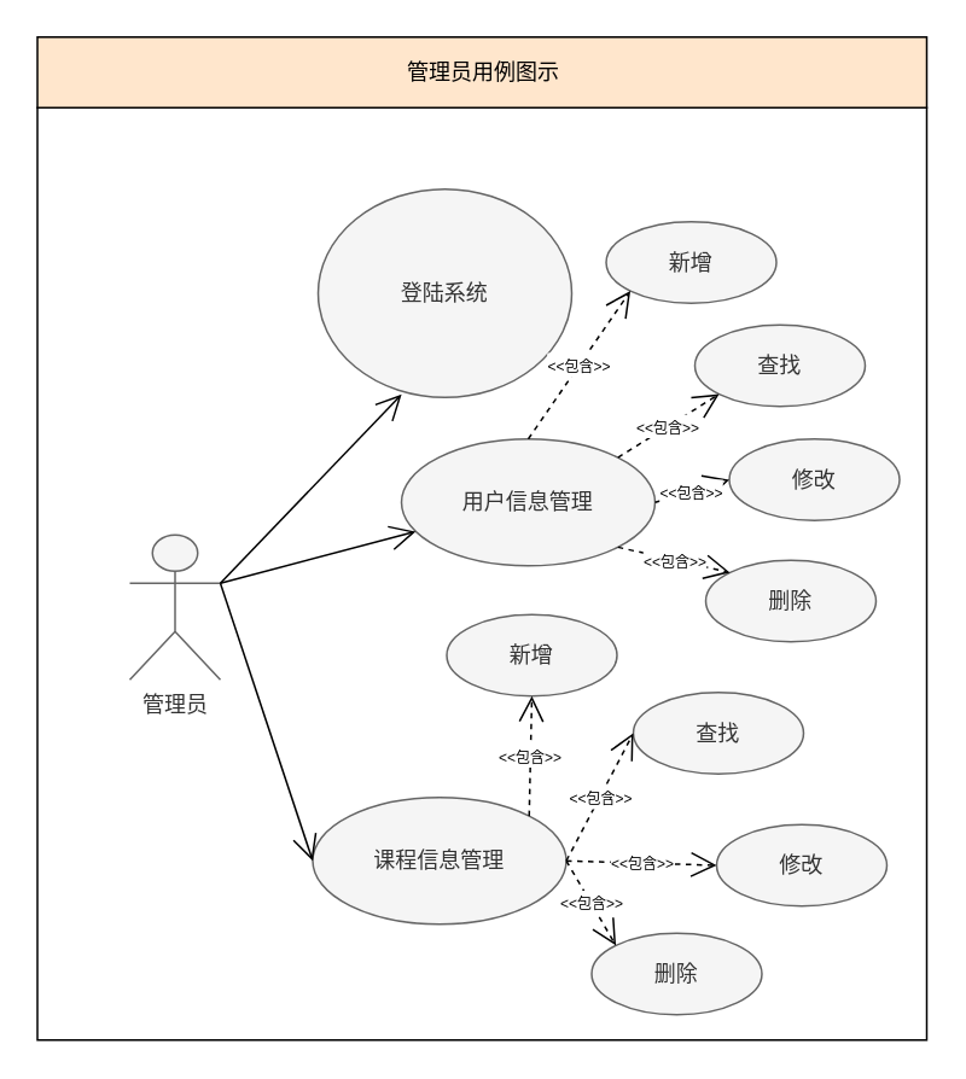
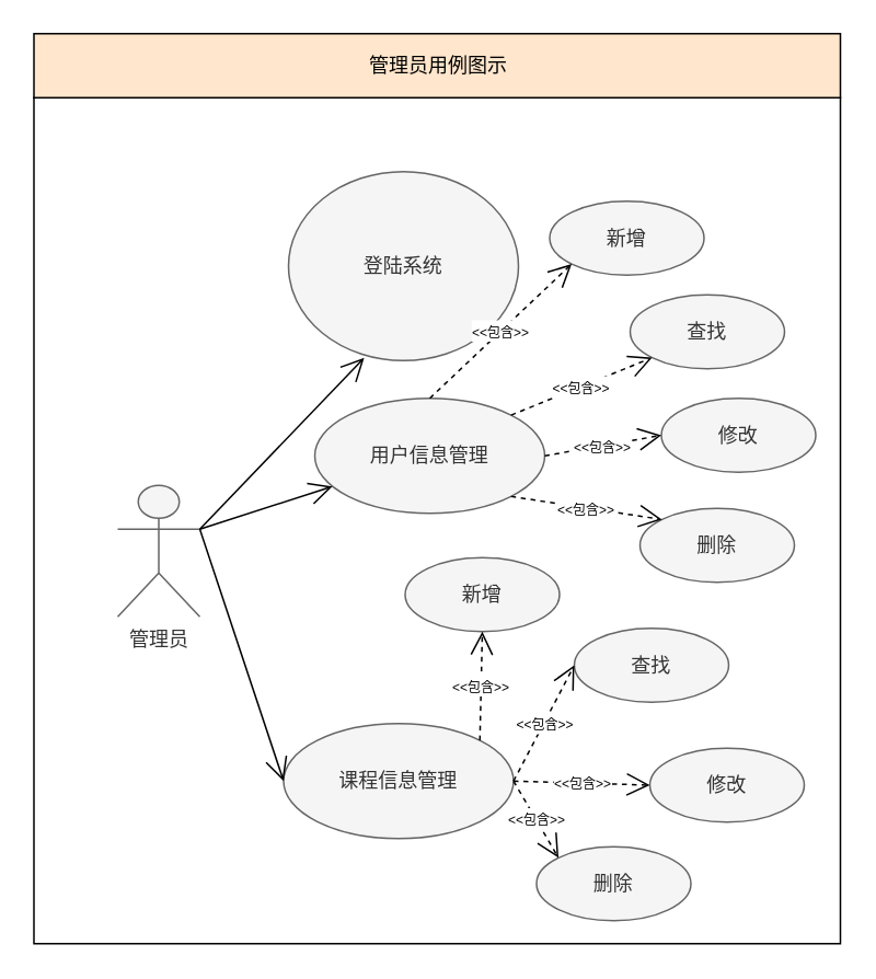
  <mxCell id="0" />
  <mxCell id="1" parent="0" />
  <mxCell id="2" value="" style="html=1;" vertex="1" parent="1"><mxGeometry x="20" y="59" width="491" height="515" as="geometry" /></mxCell>
  <mxCell id="3" value="&lt;div style=&quot;text-align: justify&quot;&gt;&lt;span&gt;管理员用例图示&lt;/span&gt;&lt;/div&gt;" style="html=1;align=center;fillColor=#ffe6cc;" vertex="1" parent="1"><mxGeometry x="20" y="20" width="491" height="39" as="geometry" /></mxCell>
  <mxCell id="4" value="管理员" style="shape=umlActor;verticalLabelPosition=bottom;verticalAlign=top;html=1;fillColor=#f5f5f5;strokeColor=#666666;fontColor=#333333;" parent="1" vertex="1"><mxGeometry x="71" y="295" width="50" height="80" as="geometry" /></mxCell>
  <mxCell id="5" value="登陆系统" style="ellipse;whiteSpace=wrap;html=1;fillColor=#f5f5f5;strokeColor=#666666;fontColor=#333333;" parent="1" vertex="1"><mxGeometry x="175" y="104" width="140" height="115" as="geometry" /></mxCell>
- <mxCell id="6" value="用户信息管理" style="ellipse;whiteSpace=wrap;html=1;fillColor=#f5f5f5;strokeColor=#666666;fontColor=#333333;" vertex="1" parent="1"><mxGeometry x="221" y="242" width="140" height="70" as="geometry" /></mxCell>
+ <mxCell id="6" value="用户信息管理" style="ellipse;whiteSpace=wrap;html=1;fillColor=#f5f5f5;strokeColor=#666666;fontColor=#333333;" vertex="1" parent="1"><mxGeometry x="191" y="242" width="140" height="70" as="geometry" /></mxCell>
  <mxCell id="7" value="课程信息管理" style="ellipse;whiteSpace=wrap;html=1;fillColor=#f5f5f5;strokeColor=#666666;fontColor=#333333;" vertex="1" parent="1"><mxGeometry x="172" y="440" width="140" height="70" as="geometry" /></mxCell>
  <mxCell id="8" value="" style="endArrow=open;endFill=1;endSize=12;html=1;exitX=1;exitY=0.333;exitDx=0;exitDy=0;exitPerimeter=0;entryX=0.329;entryY=0.986;entryDx=0;entryDy=0;entryPerimeter=0;" edge="1" parent="1" source="4" target="5"><mxGeometry width="160" relative="1" as="geometry"><mxPoint x="180" y="250" as="sourcePoint" /><mxPoint x="340" y="250" as="targetPoint" /></mxGeometry></mxCell>
  <mxCell id="9" value="" style="endArrow=open;endFill=1;endSize=12;html=1;exitX=1;exitY=0.333;exitDx=0;exitDy=0;exitPerimeter=0;" edge="1" parent="1" source="4" target="6"><mxGeometry width="160" relative="1" as="geometry"><mxPoint x="180" y="250" as="sourcePoint" /><mxPoint x="340" y="250" as="targetPoint" /></mxGeometry></mxCell>
  <mxCell id="10" value="" style="endArrow=open;endFill=1;endSize=12;html=1;entryX=0;entryY=0.5;entryDx=0;entryDy=0;exitX=1;exitY=0.333;exitDx=0;exitDy=0;exitPerimeter=0;" edge="1" parent="1" source="4" target="7"><mxGeometry width="160" relative="1" as="geometry"><mxPoint x="130" y="285" as="sourcePoint" /><mxPoint x="340" y="250" as="targetPoint" /></mxGeometry></mxCell>
  <mxCell id="11" value="查找" style="ellipse;whiteSpace=wrap;html=1;fillColor=#f5f5f5;strokeColor=#666666;fontColor=#333333;" vertex="1" parent="1"><mxGeometry x="383" y="179" width="94" height="45" as="geometry" /></mxCell>
  <mxCell id="12" value="新增" style="ellipse;whiteSpace=wrap;html=1;fillColor=#f5f5f5;strokeColor=#666666;fontColor=#333333;" vertex="1" parent="1"><mxGeometry x="334" y="122" width="94" height="45" as="geometry" /></mxCell>
  <mxCell id="13" value="修改" style="ellipse;whiteSpace=wrap;html=1;fillColor=#f5f5f5;strokeColor=#666666;fontColor=#333333;" vertex="1" parent="1"><mxGeometry x="402" y="242" width="94" height="45" as="geometry" /></mxCell>
  <mxCell id="14" value="删除" style="ellipse;whiteSpace=wrap;html=1;fillColor=#f5f5f5;strokeColor=#666666;fontColor=#333333;" vertex="1" parent="1"><mxGeometry x="389" y="309" width="94" height="45" as="geometry" /></mxCell>
  <mxCell id="15" value="新增" style="ellipse;whiteSpace=wrap;html=1;fillColor=#f5f5f5;strokeColor=#666666;fontColor=#333333;" vertex="1" parent="1"><mxGeometry x="246" y="339" width="94" height="45" as="geometry" /></mxCell>
  <mxCell id="16" value="查找" style="ellipse;whiteSpace=wrap;html=1;fillColor=#f5f5f5;strokeColor=#666666;fontColor=#333333;" vertex="1" parent="1"><mxGeometry x="349" y="382" width="94" height="45" as="geometry" /></mxCell>
  <mxCell id="17" value="修改" style="ellipse;whiteSpace=wrap;html=1;fillColor=#f5f5f5;strokeColor=#666666;fontColor=#333333;" vertex="1" parent="1"><mxGeometry x="395" y="455" width="94" height="45" as="geometry" /></mxCell>
  <mxCell id="18" value="删除" style="ellipse;whiteSpace=wrap;html=1;fillColor=#f5f5f5;strokeColor=#666666;fontColor=#333333;" vertex="1" parent="1"><mxGeometry x="326" y="515" width="94" height="45" as="geometry" /></mxCell>
  <mxCell id="19" value="&lt;font style=&quot;font-size: 8px&quot;&gt;&amp;lt;&amp;lt;包含&amp;gt;&amp;gt;&lt;/font&gt;" style="endArrow=open;endSize=12;dashed=1;html=1;exitX=0.5;exitY=0;exitDx=0;exitDy=0;entryX=0;entryY=1;entryDx=0;entryDy=0;" edge="1" parent="1" source="6" target="12"><mxGeometry width="160" relative="1" as="geometry"><mxPoint x="179" y="356" as="sourcePoint" /><mxPoint x="339" y="356" as="targetPoint" /></mxGeometry></mxCell>
  <mxCell id="20" value="&lt;font style=&quot;font-size: 8px&quot;&gt;&amp;lt;&amp;lt;包含&amp;gt;&amp;gt;&lt;/font&gt;" style="endArrow=open;endSize=12;dashed=1;html=1;exitX=1;exitY=0;exitDx=0;exitDy=0;entryX=0;entryY=1;entryDx=0;entryDy=0;" edge="1" parent="1" source="6" target="11"><mxGeometry width="160" relative="1" as="geometry"><mxPoint x="301" y="252" as="sourcePoint" /><mxPoint x="357.395" y="170.23" as="targetPoint" /></mxGeometry></mxCell>
  <mxCell id="21" value="&lt;font style=&quot;font-size: 8px&quot;&gt;&amp;lt;&amp;lt;包含&amp;gt;&amp;gt;&lt;/font&gt;" style="endArrow=open;endSize=12;dashed=1;html=1;exitX=1;exitY=0.5;exitDx=0;exitDy=0;entryX=0;entryY=0.5;entryDx=0;entryDy=0;" edge="1" parent="1" source="6" target="13"><mxGeometry width="160" relative="1" as="geometry"><mxPoint x="311" y="262" as="sourcePoint" /><mxPoint x="367.395" y="180.23" as="targetPoint" /></mxGeometry></mxCell>
  <mxCell id="22" value="&lt;font style=&quot;font-size: 8px&quot;&gt;&amp;lt;&amp;lt;包含&amp;gt;&amp;gt;&lt;/font&gt;" style="endArrow=open;endSize=12;dashed=1;html=1;exitX=1;exitY=1;exitDx=0;exitDy=0;entryX=0;entryY=0;entryDx=0;entryDy=0;" edge="1" parent="1" source="6" target="14"><mxGeometry width="160" relative="1" as="geometry"><mxPoint x="321" y="272" as="sourcePoint" /><mxPoint x="377.395" y="190.23" as="targetPoint" /></mxGeometry></mxCell>
  <mxCell id="23" value="&lt;font style=&quot;font-size: 8px&quot;&gt;&amp;lt;&amp;lt;包含&amp;gt;&amp;gt;&lt;/font&gt;" style="endArrow=open;endSize=12;dashed=1;html=1;exitX=1;exitY=0;exitDx=0;exitDy=0;entryX=0.5;entryY=1;entryDx=0;entryDy=0;" edge="1" parent="1" source="7" target="15"><mxGeometry width="160" relative="1" as="geometry"><mxPoint x="331" y="282" as="sourcePoint" /><mxPoint x="387.395" y="200.23" as="targetPoint" /></mxGeometry></mxCell>
  <mxCell id="24" value="&lt;font style=&quot;font-size: 8px&quot;&gt;&amp;lt;&amp;lt;包含&amp;gt;&amp;gt;&lt;/font&gt;" style="endArrow=open;endSize=12;dashed=1;html=1;exitX=1;exitY=0.5;exitDx=0;exitDy=0;entryX=0;entryY=0.5;entryDx=0;entryDy=0;" edge="1" parent="1" source="7" target="16"><mxGeometry width="160" relative="1" as="geometry"><mxPoint x="341" y="292" as="sourcePoint" /><mxPoint x="397.395" y="210.23" as="targetPoint" /></mxGeometry></mxCell>
  <mxCell id="25" value="&lt;font style=&quot;font-size: 8px&quot;&gt;&amp;lt;&amp;lt;包含&amp;gt;&amp;gt;&lt;/font&gt;" style="endArrow=open;endSize=12;dashed=1;html=1;exitX=1;exitY=0.5;exitDx=0;exitDy=0;entryX=0;entryY=0.5;entryDx=0;entryDy=0;" edge="1" parent="1" source="7" target="17"><mxGeometry width="160" relative="1" as="geometry"><mxPoint x="351" y="302" as="sourcePoint" /><mxPoint x="407.395" y="220.23" as="targetPoint" /></mxGeometry></mxCell>
  <mxCell id="26" value="&lt;font style=&quot;font-size: 8px&quot;&gt;&amp;lt;&amp;lt;包含&amp;gt;&amp;gt;&lt;/font&gt;" style="endArrow=open;endSize=12;dashed=1;html=1;exitX=1;exitY=0.5;exitDx=0;exitDy=0;entryX=0;entryY=0;entryDx=0;entryDy=0;" edge="1" parent="1" source="7" target="18"><mxGeometry width="160" relative="1" as="geometry"><mxPoint x="361" y="312" as="sourcePoint" /><mxPoint x="417.395" y="230.23" as="targetPoint" /></mxGeometry></mxCell>
